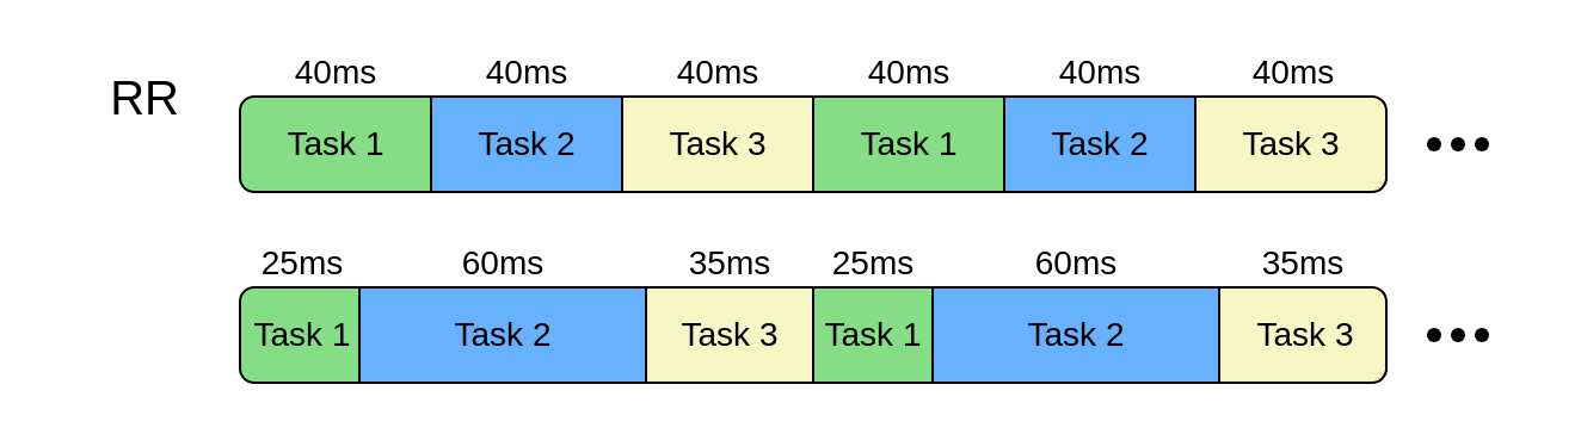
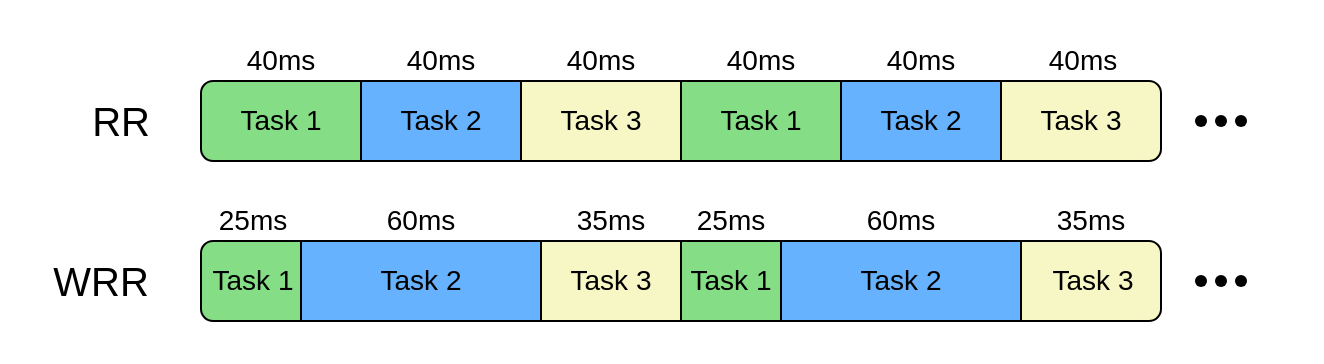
  <mxCell id="0" />
  <mxCell id="1" parent="0" />
  <mxCell id="2" value="" style="rounded=1;whiteSpace=wrap;html=1;fillColor=#F7F7C6;allowArrows=1;" vertex="1" parent="1"><mxGeometry x="490" y="120" width="90" height="40" as="geometry" /></mxCell>
  <mxCell id="3" value="" style="rounded=1;whiteSpace=wrap;html=1;fillColor=#85DE85;" vertex="1" parent="1"><mxGeometry x="100" y="40" width="400" height="40" as="geometry" /></mxCell>
  <mxCell id="4" value="" style="verticalLabelPosition=bottom;verticalAlign=top;html=1;shape=mxgraph.basic.rect;fillColor2=none;strokeWidth=1;size=20;indent=5;rounded=1;fillColor=#F7F7C6;" vertex="1" parent="1"><mxGeometry x="260" y="40" width="80" height="40" as="geometry" /></mxCell>
  <mxCell id="5" value="" style="verticalLabelPosition=bottom;verticalAlign=top;html=1;shape=mxgraph.basic.rect;fillColor2=none;strokeWidth=1;size=20;indent=5;rounded=1;fillColor=#66B2FF;" vertex="1" parent="1"><mxGeometry x="180" y="40" width="80" height="40" as="geometry" /></mxCell>
  <mxCell id="6" value="" style="rounded=1;whiteSpace=wrap;html=1;fillColor=#F7F7C6;allowArrows=1;" vertex="1" parent="1"><mxGeometry x="490" y="40" width="90" height="40" as="geometry" /></mxCell>
  <mxCell id="7" value="" style="verticalLabelPosition=bottom;verticalAlign=top;html=1;shape=mxgraph.basic.rect;fillColor2=none;strokeWidth=1;size=20;indent=5;rounded=1;fillColor=#66B2FF;" vertex="1" parent="1"><mxGeometry x="420" y="40" width="80" height="40" as="geometry" /></mxCell>
  <mxCell id="8" value="Task 1" style="text;html=1;align=center;verticalAlign=middle;resizable=0;points=[];autosize=1;strokeColor=none;fillColor=none;fontSize=14;" vertex="1" parent="1"><mxGeometry x="110" y="50" width="60" height="20" as="geometry" /></mxCell>
  <mxCell id="9" value="Task 2" style="text;html=1;align=center;verticalAlign=middle;resizable=0;points=[];autosize=1;strokeColor=none;fillColor=none;fontSize=14;" vertex="1" parent="1"><mxGeometry x="190" y="50" width="60" height="20" as="geometry" /></mxCell>
  <mxCell id="10" value="Task 3" style="text;html=1;align=center;verticalAlign=middle;resizable=0;points=[];autosize=1;strokeColor=none;fillColor=none;fontSize=14;" vertex="1" parent="1"><mxGeometry x="270" y="50" width="60" height="20" as="geometry" /></mxCell>
  <mxCell id="11" value="Task 1" style="text;html=1;align=center;verticalAlign=middle;resizable=0;points=[];autosize=1;strokeColor=none;fillColor=none;fontSize=14;" vertex="1" parent="1"><mxGeometry x="350" y="50" width="60" height="20" as="geometry" /></mxCell>
  <mxCell id="12" value="Task 2" style="text;html=1;align=center;verticalAlign=middle;resizable=0;points=[];autosize=1;strokeColor=none;fillColor=none;fontSize=14;" vertex="1" parent="1"><mxGeometry x="430" y="50" width="60" height="20" as="geometry" /></mxCell>
  <mxCell id="13" value="Task 3" style="text;html=1;align=center;verticalAlign=middle;resizable=0;points=[];autosize=1;strokeColor=none;fillColor=none;fontSize=14;" vertex="1" parent="1"><mxGeometry x="510" y="50" width="60" height="20" as="geometry" /></mxCell>
  <mxCell id="14" value="" style="rounded=1;whiteSpace=wrap;html=1;fontSize=14;fillColor=#85DE85;" vertex="1" parent="1"><mxGeometry x="100" y="120" width="70" height="40" as="geometry" /></mxCell>
  <mxCell id="15" value="" style="rounded=0;whiteSpace=wrap;html=1;fontSize=14;fillColor=#66B2FF;" vertex="1" parent="1"><mxGeometry x="150" y="120" width="120" height="40" as="geometry" /></mxCell>
  <mxCell id="16" value="" style="rounded=0;whiteSpace=wrap;html=1;fontSize=14;fillColor=#F7F7C6;" vertex="1" parent="1"><mxGeometry x="270" y="120" width="70" height="40" as="geometry" /></mxCell>
  <mxCell id="17" value="Task 1" style="text;html=1;align=center;verticalAlign=middle;resizable=0;points=[];autosize=1;strokeColor=none;fillColor=none;fontSize=14;" vertex="1" parent="1"><mxGeometry x="96" y="130" width="60" height="20" as="geometry" /></mxCell>
  <mxCell id="18" value="" style="rounded=0;whiteSpace=wrap;html=1;fontSize=14;fillColor=#85DE85;" vertex="1" parent="1"><mxGeometry x="340" y="120" width="50" height="40" as="geometry" /></mxCell>
  <mxCell id="19" value="" style="rounded=0;whiteSpace=wrap;html=1;fontSize=14;fillColor=#66B2FF;" vertex="1" parent="1"><mxGeometry x="390" y="120" width="120" height="40" as="geometry" /></mxCell>
  <mxCell id="20" value="Task 2" style="text;html=1;align=center;verticalAlign=middle;resizable=0;points=[];autosize=1;strokeColor=none;fillColor=none;fontSize=14;" vertex="1" parent="1"><mxGeometry x="180" y="130" width="60" height="20" as="geometry" /></mxCell>
  <mxCell id="21" value="Task 2" style="text;html=1;align=center;verticalAlign=middle;resizable=0;points=[];autosize=1;strokeColor=none;fillColor=none;fontSize=14;" vertex="1" parent="1"><mxGeometry x="420" y="130" width="60" height="20" as="geometry" /></mxCell>
  <mxCell id="22" value="Task 1" style="text;html=1;align=center;verticalAlign=middle;resizable=0;points=[];autosize=1;strokeColor=none;fillColor=none;fontSize=14;" vertex="1" parent="1"><mxGeometry x="335" y="130" width="60" height="20" as="geometry" /></mxCell>
  <mxCell id="23" value="Task 3" style="text;html=1;align=center;verticalAlign=middle;resizable=0;points=[];autosize=1;strokeColor=none;fillColor=none;fontSize=14;" vertex="1" parent="1"><mxGeometry x="275" y="130" width="60" height="20" as="geometry" /></mxCell>
  <mxCell id="24" value="Task 3" style="text;html=1;align=center;verticalAlign=middle;resizable=0;points=[];autosize=1;strokeColor=none;fillColor=none;fontSize=14;" vertex="1" parent="1"><mxGeometry x="516" y="130" width="60" height="20" as="geometry" /></mxCell>
- <mxCell id="25" value="&lt;font style=&quot;font-size: 20px;&quot;&gt;RR&lt;/font&gt;" style="text;html=1;align=center;verticalAlign=middle;resizable=0;points=[];autosize=1;strokeColor=none;fillColor=none;fontSize=14;" vertex="1" parent="1"><mxGeometry x="40" y="30" width="40" height="20" as="geometry" /></mxCell>
+ <mxCell id="25" value="&lt;font style=&quot;font-size: 20px;&quot;&gt;RR&lt;/font&gt;" style="text;html=1;align=center;verticalAlign=middle;resizable=0;points=[];autosize=1;strokeColor=none;fillColor=none;fontSize=14;" vertex="1" parent="1"><mxGeometry x="40" y="50" width="40" height="20" as="geometry" /></mxCell>
+ <mxCell id="26" value="&lt;font style=&quot;font-size: 20px;&quot;&gt;WRR&lt;/font&gt;" style="text;html=1;align=center;verticalAlign=middle;resizable=0;points=[];autosize=1;strokeColor=none;fillColor=none;fontSize=14;" vertex="1" parent="1"><mxGeometry x="20" y="130" width="60" height="20" as="geometry" /></mxCell>
  <mxCell id="27" value="40ms" style="text;html=1;align=center;verticalAlign=middle;resizable=0;points=[];autosize=1;strokeColor=none;fillColor=none;fontSize=14;" vertex="1" parent="1"><mxGeometry x="115" y="20" width="50" height="20" as="geometry" /></mxCell>
  <mxCell id="28" value="40ms" style="text;html=1;align=center;verticalAlign=middle;resizable=0;points=[];autosize=1;strokeColor=none;fillColor=none;fontSize=14;" vertex="1" parent="1"><mxGeometry x="195" y="20" width="50" height="20" as="geometry" /></mxCell>
  <mxCell id="29" value="40ms" style="text;html=1;align=center;verticalAlign=middle;resizable=0;points=[];autosize=1;strokeColor=none;fillColor=none;fontSize=14;" vertex="1" parent="1"><mxGeometry x="275" y="20" width="50" height="20" as="geometry" /></mxCell>
  <mxCell id="30" value="40ms" style="text;html=1;align=center;verticalAlign=middle;resizable=0;points=[];autosize=1;strokeColor=none;fillColor=none;fontSize=14;" vertex="1" parent="1"><mxGeometry x="355" y="20" width="50" height="20" as="geometry" /></mxCell>
  <mxCell id="31" value="40ms" style="text;html=1;align=center;verticalAlign=middle;resizable=0;points=[];autosize=1;strokeColor=none;fillColor=none;fontSize=14;" vertex="1" parent="1"><mxGeometry x="435" y="20" width="50" height="20" as="geometry" /></mxCell>
  <mxCell id="32" value="40ms" style="text;html=1;align=center;verticalAlign=middle;resizable=0;points=[];autosize=1;strokeColor=none;fillColor=none;fontSize=14;" vertex="1" parent="1"><mxGeometry x="516" y="20" width="50" height="20" as="geometry" /></mxCell>
  <mxCell id="33" value="25ms" style="text;html=1;align=center;verticalAlign=middle;resizable=0;points=[];autosize=1;strokeColor=none;fillColor=none;fontSize=14;" vertex="1" parent="1"><mxGeometry x="101" y="100" width="50" height="20" as="geometry" /></mxCell>
  <mxCell id="34" value="25ms" style="text;html=1;align=center;verticalAlign=middle;resizable=0;points=[];autosize=1;strokeColor=none;fillColor=none;fontSize=14;" vertex="1" parent="1"><mxGeometry x="340" y="100" width="50" height="20" as="geometry" /></mxCell>
  <mxCell id="35" value="60ms" style="text;html=1;align=center;verticalAlign=middle;resizable=0;points=[];autosize=1;strokeColor=none;fillColor=none;fontSize=14;" vertex="1" parent="1"><mxGeometry x="185" y="100" width="50" height="20" as="geometry" /></mxCell>
  <mxCell id="36" value="60ms" style="text;html=1;align=center;verticalAlign=middle;resizable=0;points=[];autosize=1;strokeColor=none;fillColor=none;fontSize=14;" vertex="1" parent="1"><mxGeometry x="425" y="100" width="50" height="20" as="geometry" /></mxCell>
  <mxCell id="37" value="35ms" style="text;html=1;align=center;verticalAlign=middle;resizable=0;points=[];autosize=1;strokeColor=none;fillColor=none;fontSize=14;" vertex="1" parent="1"><mxGeometry x="280" y="100" width="50" height="20" as="geometry" /></mxCell>
  <mxCell id="38" value="35ms" style="text;html=1;align=center;verticalAlign=middle;resizable=0;points=[];autosize=1;strokeColor=none;fillColor=none;fontSize=14;" vertex="1" parent="1"><mxGeometry x="520" y="100" width="50" height="20" as="geometry" /></mxCell>
  <mxCell id="39" value="" style="group" vertex="1" connectable="0" parent="1"><mxGeometry x="580" y="40" width="60" height="40" as="geometry" /></mxCell>
  <mxCell id="40" value="" style="shape=waypoint;sketch=0;size=6;pointerEvents=1;points=[];fillColor=none;resizable=0;rotatable=0;perimeter=centerPerimeter;snapToPoint=1;rounded=1;fontSize=14;" vertex="1" parent="39"><mxGeometry width="40" height="40" as="geometry" /></mxCell>
  <mxCell id="41" value="" style="group" vertex="1" connectable="0" parent="39"><mxGeometry x="10" width="50" height="40" as="geometry" /></mxCell>
  <mxCell id="42" value="" style="shape=waypoint;sketch=0;size=6;pointerEvents=1;points=[];fillColor=none;resizable=0;rotatable=0;perimeter=centerPerimeter;snapToPoint=1;rounded=1;fontSize=14;" vertex="1" parent="41"><mxGeometry width="40" height="40" as="geometry" /></mxCell>
  <mxCell id="43" value="" style="shape=waypoint;sketch=0;size=6;pointerEvents=1;points=[];fillColor=none;resizable=0;rotatable=0;perimeter=centerPerimeter;snapToPoint=1;rounded=1;fontSize=14;" vertex="1" parent="41"><mxGeometry x="10" width="40" height="40" as="geometry" /></mxCell>
  <mxCell id="44" value="" style="group" vertex="1" connectable="0" parent="1"><mxGeometry x="580" y="120" width="60" height="40" as="geometry" /></mxCell>
  <mxCell id="45" value="" style="shape=waypoint;sketch=0;size=6;pointerEvents=1;points=[];fillColor=none;resizable=0;rotatable=0;perimeter=centerPerimeter;snapToPoint=1;rounded=1;fontSize=14;" vertex="1" parent="44"><mxGeometry width="40" height="40" as="geometry" /></mxCell>
  <mxCell id="46" value="" style="group" vertex="1" connectable="0" parent="44"><mxGeometry x="10" width="50" height="40" as="geometry" /></mxCell>
  <mxCell id="47" value="" style="shape=waypoint;sketch=0;size=6;pointerEvents=1;points=[];fillColor=none;resizable=0;rotatable=0;perimeter=centerPerimeter;snapToPoint=1;rounded=1;fontSize=14;" vertex="1" parent="46"><mxGeometry width="40" height="40" as="geometry" /></mxCell>
  <mxCell id="48" value="" style="shape=waypoint;sketch=0;size=6;pointerEvents=1;points=[];fillColor=none;resizable=0;rotatable=0;perimeter=centerPerimeter;snapToPoint=1;rounded=1;fontSize=14;" vertex="1" parent="46"><mxGeometry x="10" width="40" height="40" as="geometry" /></mxCell>
